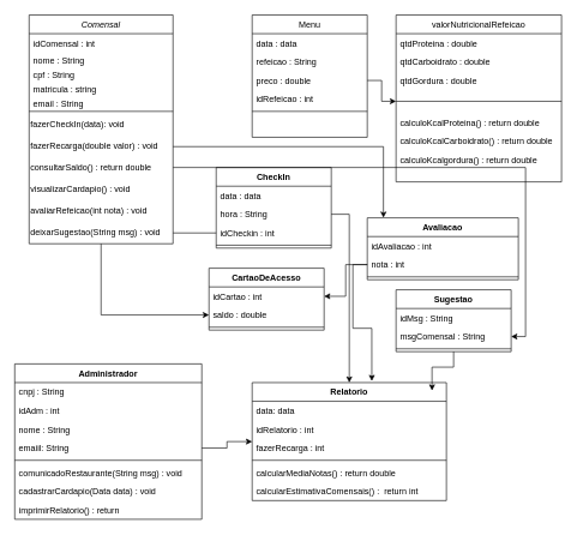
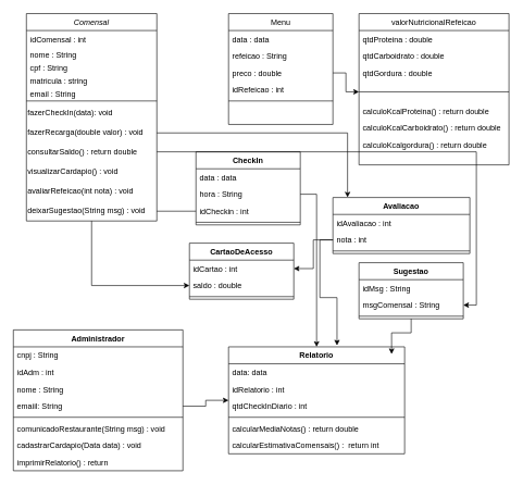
  <mxCell id="0" />
  <mxCell id="1" parent="0" />
  <mxCell id="2" value="Comensal" style="swimlane;fontStyle=2;align=center;verticalAlign=top;childLayout=stackLayout;horizontal=1;startSize=26;horizontalStack=0;resizeParent=1;resizeLast=0;collapsible=1;marginBottom=0;rounded=0;shadow=0;strokeWidth=1;" parent="1" vertex="1"><mxGeometry x="40" y="20" width="200" height="318" as="geometry"><mxRectangle x="90" y="100" width="160" height="26" as="alternateBounds" /></mxGeometry></mxCell>
  <mxCell id="3" value="idComensal : int" style="text;align=left;verticalAlign=top;spacingLeft=4;spacingRight=4;overflow=hidden;rotatable=0;points=[[0,0.5],[1,0.5]];portConstraint=eastwest;" parent="2" vertex="1"><mxGeometry y="26" width="200" height="24" as="geometry" /></mxCell>
  <mxCell id="4" value="nome : String&#10;&#10;" style="text;align=left;verticalAlign=top;spacingLeft=4;spacingRight=4;overflow=hidden;rotatable=0;points=[[0,0.5],[1,0.5]];portConstraint=eastwest;rounded=0;shadow=0;html=0;" parent="2" vertex="1"><mxGeometry y="50" width="200" height="20" as="geometry" /></mxCell>
  <mxCell id="5" value="cpf : String " style="text;align=left;verticalAlign=top;spacingLeft=4;spacingRight=4;overflow=hidden;rotatable=0;points=[[0,0.5],[1,0.5]];portConstraint=eastwest;rounded=0;shadow=0;html=0;" vertex="1" parent="2"><mxGeometry y="70" width="200" height="20" as="geometry" /></mxCell>
  <mxCell id="6" value="matricula : string" style="text;align=left;verticalAlign=top;spacingLeft=4;spacingRight=4;overflow=hidden;rotatable=0;points=[[0,0.5],[1,0.5]];portConstraint=eastwest;rounded=0;shadow=0;html=0;" vertex="1" parent="2"><mxGeometry y="90" width="200" height="20" as="geometry" /></mxCell>
  <mxCell id="7" value="email : String" style="text;align=left;verticalAlign=top;spacingLeft=4;spacingRight=4;overflow=hidden;rotatable=0;points=[[0,0.5],[1,0.5]];portConstraint=eastwest;rounded=0;shadow=0;html=0;" vertex="1" parent="2"><mxGeometry y="110" width="200" height="20" as="geometry" /></mxCell>
  <mxCell id="8" value="" style="line;html=1;strokeWidth=1;align=left;verticalAlign=middle;spacingTop=-1;spacingLeft=3;spacingRight=3;rotatable=0;labelPosition=right;points=[];portConstraint=eastwest;" parent="2" vertex="1"><mxGeometry y="130" width="200" height="8" as="geometry" /></mxCell>
  <mxCell id="9" value="fazerCheckIn(data): void" style="text;html=1;align=left;verticalAlign=middle;resizable=0;points=[];autosize=1;strokeColor=none;fillColor=none;" vertex="1" parent="2"><mxGeometry y="138" width="200" height="30" as="geometry" /></mxCell>
  <mxCell id="10" value="fazerRecarga(double valor) : void" style="text;html=1;align=left;verticalAlign=middle;resizable=0;points=[];autosize=1;strokeColor=none;fillColor=none;" vertex="1" parent="2"><mxGeometry y="168" width="200" height="30" as="geometry" /></mxCell>
  <mxCell id="11" value="consultarSaldo() : return double" style="text;html=1;align=left;verticalAlign=middle;resizable=0;points=[];autosize=1;strokeColor=none;fillColor=none;" vertex="1" parent="2"><mxGeometry y="198" width="200" height="30" as="geometry" /></mxCell>
  <mxCell id="12" value="visualizarCardapio() : void" style="text;html=1;align=left;verticalAlign=middle;resizable=0;points=[];autosize=1;strokeColor=none;fillColor=none;" vertex="1" parent="2"><mxGeometry y="228" width="200" height="30" as="geometry" /></mxCell>
  <mxCell id="13" value="avaliarRefeicao(int nota) : void&amp;nbsp;" style="text;html=1;align=left;verticalAlign=middle;resizable=0;points=[];autosize=1;strokeColor=none;fillColor=none;" vertex="1" parent="2"><mxGeometry y="258" width="200" height="30" as="geometry" /></mxCell>
  <mxCell id="14" value="deixarSugestao(String msg) : void" style="text;html=1;align=left;verticalAlign=middle;resizable=0;points=[];autosize=1;strokeColor=none;fillColor=none;" vertex="1" parent="2"><mxGeometry y="288" width="200" height="30" as="geometry" /></mxCell>
  <mxCell id="15" value="valorNutricionalRefeicao" style="swimlane;fontStyle=0;align=center;verticalAlign=top;childLayout=stackLayout;horizontal=1;startSize=26;horizontalStack=0;resizeParent=1;resizeLast=0;collapsible=1;marginBottom=0;rounded=0;shadow=0;strokeWidth=1;" parent="1" vertex="1"><mxGeometry x="550" y="20" width="230" height="232" as="geometry"><mxRectangle x="340" y="380" width="170" height="26" as="alternateBounds" /></mxGeometry></mxCell>
  <mxCell id="16" value="qtdProteina : double" style="text;align=left;verticalAlign=top;spacingLeft=4;spacingRight=4;overflow=hidden;rotatable=0;points=[[0,0.5],[1,0.5]];portConstraint=eastwest;" parent="15" vertex="1"><mxGeometry y="26" width="230" height="26" as="geometry" /></mxCell>
  <mxCell id="17" value="qtdCarboidrato : double" style="text;align=left;verticalAlign=top;spacingLeft=4;spacingRight=4;overflow=hidden;rotatable=0;points=[[0,0.5],[1,0.5]];portConstraint=eastwest;" vertex="1" parent="15"><mxGeometry y="52" width="230" height="26" as="geometry" /></mxCell>
  <mxCell id="18" value="qtdGordura : double" style="text;align=left;verticalAlign=top;spacingLeft=4;spacingRight=4;overflow=hidden;rotatable=0;points=[[0,0.5],[1,0.5]];portConstraint=eastwest;" vertex="1" parent="15"><mxGeometry y="78" width="230" height="26" as="geometry" /></mxCell>
  <mxCell id="19" value="" style="line;html=1;strokeWidth=1;align=left;verticalAlign=middle;spacingTop=-1;spacingLeft=3;spacingRight=3;rotatable=0;labelPosition=right;points=[];portConstraint=eastwest;" parent="15" vertex="1"><mxGeometry y="104" width="230" height="32" as="geometry" /></mxCell>
  <mxCell id="20" value="calculoKcalProteina() : return double" style="text;align=left;verticalAlign=top;spacingLeft=4;spacingRight=4;overflow=hidden;rotatable=0;points=[[0,0.5],[1,0.5]];portConstraint=eastwest;" vertex="1" parent="15"><mxGeometry y="136" width="230" height="26" as="geometry" /></mxCell>
  <mxCell id="21" value="calculoKcalCarboidrato() : return double" style="text;align=left;verticalAlign=top;spacingLeft=4;spacingRight=4;overflow=hidden;rotatable=0;points=[[0,0.5],[1,0.5]];portConstraint=eastwest;" vertex="1" parent="15"><mxGeometry y="162" width="230" height="26" as="geometry" /></mxCell>
  <mxCell id="22" value="calculoKcalgordura() : return double" style="text;align=left;verticalAlign=top;spacingLeft=4;spacingRight=4;overflow=hidden;rotatable=0;points=[[0,0.5],[1,0.5]];portConstraint=eastwest;" vertex="1" parent="15"><mxGeometry y="188" width="230" height="26" as="geometry" /></mxCell>
  <mxCell id="23" value="Menu" style="swimlane;fontStyle=0;align=center;verticalAlign=top;childLayout=stackLayout;horizontal=1;startSize=26;horizontalStack=0;resizeParent=1;resizeLast=0;collapsible=1;marginBottom=0;rounded=0;shadow=0;strokeWidth=1;" parent="1" vertex="1"><mxGeometry x="350" y="20" width="160" height="170" as="geometry"><mxRectangle x="550" y="140" width="160" height="26" as="alternateBounds" /></mxGeometry></mxCell>
  <mxCell id="24" value="data : data" style="text;align=left;verticalAlign=top;spacingLeft=4;spacingRight=4;overflow=hidden;rotatable=0;points=[[0,0.5],[1,0.5]];portConstraint=eastwest;" parent="23" vertex="1"><mxGeometry y="26" width="160" height="26" as="geometry" /></mxCell>
  <mxCell id="25" value="refeicao : String" style="text;align=left;verticalAlign=top;spacingLeft=4;spacingRight=4;overflow=hidden;rotatable=0;points=[[0,0.5],[1,0.5]];portConstraint=eastwest;rounded=0;shadow=0;html=0;" parent="23" vertex="1"><mxGeometry y="52" width="160" height="26" as="geometry" /></mxCell>
  <mxCell id="26" value="preco : double" style="text;align=left;verticalAlign=top;spacingLeft=4;spacingRight=4;overflow=hidden;rotatable=0;points=[[0,0.5],[1,0.5]];portConstraint=eastwest;rounded=0;shadow=0;html=0;" parent="23" vertex="1"><mxGeometry y="78" width="160" height="26" as="geometry" /></mxCell>
  <mxCell id="27" value="idRefeicao : int" style="text;align=left;verticalAlign=top;spacingLeft=4;spacingRight=4;overflow=hidden;rotatable=0;points=[[0,0.5],[1,0.5]];portConstraint=eastwest;rounded=0;shadow=0;html=0;" vertex="1" parent="23"><mxGeometry y="104" width="160" height="26" as="geometry" /></mxCell>
  <mxCell id="28" value="" style="line;html=1;strokeWidth=1;align=left;verticalAlign=middle;spacingTop=-1;spacingLeft=3;spacingRight=3;rotatable=0;labelPosition=right;points=[];portConstraint=eastwest;" parent="23" vertex="1"><mxGeometry y="130" width="160" height="8" as="geometry" /></mxCell>
  <mxCell id="29" value="Administrador" style="swimlane;fontStyle=1;align=center;verticalAlign=top;childLayout=stackLayout;horizontal=1;startSize=26;horizontalStack=0;resizeParent=1;resizeParentMax=0;resizeLast=0;collapsible=1;marginBottom=0;" vertex="1" parent="1"><mxGeometry x="20" y="505" width="260" height="216" as="geometry" /></mxCell>
  <mxCell id="30" value="cnpj : String" style="text;strokeColor=none;fillColor=none;align=left;verticalAlign=top;spacingLeft=4;spacingRight=4;overflow=hidden;rotatable=0;points=[[0,0.5],[1,0.5]];portConstraint=eastwest;" vertex="1" parent="29"><mxGeometry y="26" width="260" height="26" as="geometry" /></mxCell>
  <mxCell id="31" value="idAdm : int" style="text;strokeColor=none;fillColor=none;align=left;verticalAlign=top;spacingLeft=4;spacingRight=4;overflow=hidden;rotatable=0;points=[[0,0.5],[1,0.5]];portConstraint=eastwest;" vertex="1" parent="29"><mxGeometry y="52" width="260" height="26" as="geometry" /></mxCell>
  <mxCell id="32" value="nome : String" style="text;strokeColor=none;fillColor=none;align=left;verticalAlign=top;spacingLeft=4;spacingRight=4;overflow=hidden;rotatable=0;points=[[0,0.5],[1,0.5]];portConstraint=eastwest;" vertex="1" parent="29"><mxGeometry y="78" width="260" height="26" as="geometry" /></mxCell>
  <mxCell id="33" value="emaiil: String" style="text;strokeColor=none;fillColor=none;align=left;verticalAlign=top;spacingLeft=4;spacingRight=4;overflow=hidden;rotatable=0;points=[[0,0.5],[1,0.5]];portConstraint=eastwest;" vertex="1" parent="29"><mxGeometry y="104" width="260" height="26" as="geometry" /></mxCell>
  <mxCell id="34" value="" style="line;strokeWidth=1;fillColor=none;align=left;verticalAlign=middle;spacingTop=-1;spacingLeft=3;spacingRight=3;rotatable=0;labelPosition=right;points=[];portConstraint=eastwest;strokeColor=inherit;" vertex="1" parent="29"><mxGeometry y="130" width="260" height="8" as="geometry" /></mxCell>
  <mxCell id="35" value="comunicadoRestaurante(String msg) : void" style="text;strokeColor=none;fillColor=none;align=left;verticalAlign=top;spacingLeft=4;spacingRight=4;overflow=hidden;rotatable=0;points=[[0,0.5],[1,0.5]];portConstraint=eastwest;" vertex="1" parent="29"><mxGeometry y="138" width="260" height="26" as="geometry" /></mxCell>
  <mxCell id="36" value="cadastrarCardapio(Data data) : void" style="text;strokeColor=none;fillColor=none;align=left;verticalAlign=top;spacingLeft=4;spacingRight=4;overflow=hidden;rotatable=0;points=[[0,0.5],[1,0.5]];portConstraint=eastwest;" vertex="1" parent="29"><mxGeometry y="164" width="260" height="26" as="geometry" /></mxCell>
  <mxCell id="37" value="imprimirRelatorio() : return " style="text;strokeColor=none;fillColor=none;align=left;verticalAlign=top;spacingLeft=4;spacingRight=4;overflow=hidden;rotatable=0;points=[[0,0.5],[1,0.5]];portConstraint=eastwest;" vertex="1" parent="29"><mxGeometry y="190" width="260" height="26" as="geometry" /></mxCell>
  <mxCell id="38" value="CheckIn" style="swimlane;fontStyle=1;align=center;verticalAlign=top;childLayout=stackLayout;horizontal=1;startSize=26;horizontalStack=0;resizeParent=1;resizeParentMax=0;resizeLast=0;collapsible=1;marginBottom=0;" vertex="1" parent="1"><mxGeometry x="300" y="232" width="160" height="112" as="geometry" /></mxCell>
  <mxCell id="39" value="data : data" style="text;strokeColor=none;fillColor=none;align=left;verticalAlign=top;spacingLeft=4;spacingRight=4;overflow=hidden;rotatable=0;points=[[0,0.5],[1,0.5]];portConstraint=eastwest;" vertex="1" parent="38"><mxGeometry y="26" width="160" height="26" as="geometry" /></mxCell>
  <mxCell id="40" value="hora : String" style="text;strokeColor=none;fillColor=none;align=left;verticalAlign=top;spacingLeft=4;spacingRight=4;overflow=hidden;rotatable=0;points=[[0,0.5],[1,0.5]];portConstraint=eastwest;" vertex="1" parent="38"><mxGeometry y="52" width="160" height="26" as="geometry" /></mxCell>
  <mxCell id="41" value="idCheckin : int" style="text;strokeColor=none;fillColor=none;align=left;verticalAlign=top;spacingLeft=4;spacingRight=4;overflow=hidden;rotatable=0;points=[[0,0.5],[1,0.5]];portConstraint=eastwest;" vertex="1" parent="38"><mxGeometry y="78" width="160" height="26" as="geometry" /></mxCell>
  <mxCell id="42" value="" style="line;strokeWidth=1;fillColor=none;align=left;verticalAlign=middle;spacingTop=-1;spacingLeft=3;spacingRight=3;rotatable=0;labelPosition=right;points=[];portConstraint=eastwest;strokeColor=inherit;" vertex="1" parent="38"><mxGeometry y="104" width="160" height="8" as="geometry" /></mxCell>
  <mxCell id="43" value="CartaoDeAcesso" style="swimlane;fontStyle=1;align=center;verticalAlign=top;childLayout=stackLayout;horizontal=1;startSize=26;horizontalStack=0;resizeParent=1;resizeParentMax=0;resizeLast=0;collapsible=1;marginBottom=0;" vertex="1" parent="1"><mxGeometry x="290" y="372" width="160" height="86" as="geometry" /></mxCell>
  <mxCell id="44" value="idCartao : int" style="text;strokeColor=none;fillColor=none;align=left;verticalAlign=top;spacingLeft=4;spacingRight=4;overflow=hidden;rotatable=0;points=[[0,0.5],[1,0.5]];portConstraint=eastwest;" vertex="1" parent="43"><mxGeometry y="26" width="160" height="26" as="geometry" /></mxCell>
  <mxCell id="45" value="saldo : double" style="text;strokeColor=none;fillColor=none;align=left;verticalAlign=top;spacingLeft=4;spacingRight=4;overflow=hidden;rotatable=0;points=[[0,0.5],[1,0.5]];portConstraint=eastwest;" vertex="1" parent="43"><mxGeometry y="52" width="160" height="26" as="geometry" /></mxCell>
  <mxCell id="46" value="" style="line;strokeWidth=1;fillColor=none;align=left;verticalAlign=middle;spacingTop=-1;spacingLeft=3;spacingRight=3;rotatable=0;labelPosition=right;points=[];portConstraint=eastwest;strokeColor=inherit;" vertex="1" parent="43"><mxGeometry y="78" width="160" height="8" as="geometry" /></mxCell>
  <mxCell id="47" value="Relatorio" style="swimlane;fontStyle=1;align=center;verticalAlign=top;childLayout=stackLayout;horizontal=1;startSize=26;horizontalStack=0;resizeParent=1;resizeParentMax=0;resizeLast=0;collapsible=1;marginBottom=0;" vertex="1" parent="1"><mxGeometry x="350" y="531" width="270" height="164" as="geometry" /></mxCell>
  <mxCell id="48" value="data: data&#10;" style="text;strokeColor=none;fillColor=none;align=left;verticalAlign=top;spacingLeft=4;spacingRight=4;overflow=hidden;rotatable=0;points=[[0,0.5],[1,0.5]];portConstraint=eastwest;" vertex="1" parent="47"><mxGeometry y="26" width="270" height="26" as="geometry" /></mxCell>
  <mxCell id="49" value="idRelatorio : int" style="text;strokeColor=none;fillColor=none;align=left;verticalAlign=top;spacingLeft=4;spacingRight=4;overflow=hidden;rotatable=0;points=[[0,0.5],[1,0.5]];portConstraint=eastwest;" vertex="1" parent="47"><mxGeometry y="52" width="270" height="26" as="geometry" /></mxCell>
- <mxCell id="50" value="fazerRecarga : int" style="text;strokeColor=none;fillColor=none;align=left;verticalAlign=top;spacingLeft=4;spacingRight=4;overflow=hidden;rotatable=0;points=[[0,0.5],[1,0.5]];portConstraint=eastwest;" vertex="1" parent="47"><mxGeometry y="78" width="270" height="26" as="geometry" /></mxCell>
+ <mxCell id="50" value="qtdCheckInDiario : int" style="text;strokeColor=none;fillColor=none;align=left;verticalAlign=top;spacingLeft=4;spacingRight=4;overflow=hidden;rotatable=0;points=[[0,0.5],[1,0.5]];portConstraint=eastwest;" vertex="1" parent="47"><mxGeometry y="78" width="270" height="26" as="geometry" /></mxCell>
  <mxCell id="51" value="" style="line;strokeWidth=1;fillColor=none;align=left;verticalAlign=middle;spacingTop=-1;spacingLeft=3;spacingRight=3;rotatable=0;labelPosition=right;points=[];portConstraint=eastwest;strokeColor=inherit;" vertex="1" parent="47"><mxGeometry y="104" width="270" height="8" as="geometry" /></mxCell>
  <mxCell id="52" value="calcularMediaNotas() : return double" style="text;strokeColor=none;fillColor=none;align=left;verticalAlign=top;spacingLeft=4;spacingRight=4;overflow=hidden;rotatable=0;points=[[0,0.5],[1,0.5]];portConstraint=eastwest;" vertex="1" parent="47"><mxGeometry y="112" width="270" height="26" as="geometry" /></mxCell>
  <mxCell id="53" value="calcularEstimativaComensais() :  return int" style="text;strokeColor=none;fillColor=none;align=left;verticalAlign=top;spacingLeft=4;spacingRight=4;overflow=hidden;rotatable=0;points=[[0,0.5],[1,0.5]];portConstraint=eastwest;" vertex="1" parent="47"><mxGeometry y="138" width="270" height="26" as="geometry" /></mxCell>
  <mxCell id="54" value="Avaliacao" style="swimlane;fontStyle=1;align=center;verticalAlign=top;childLayout=stackLayout;horizontal=1;startSize=26;horizontalStack=0;resizeParent=1;resizeParentMax=0;resizeLast=0;collapsible=1;marginBottom=0;" vertex="1" parent="1"><mxGeometry x="510" y="302" width="210" height="86" as="geometry" /></mxCell>
  <mxCell id="55" value="idAvaliacao : int" style="text;strokeColor=none;fillColor=none;align=left;verticalAlign=top;spacingLeft=4;spacingRight=4;overflow=hidden;rotatable=0;points=[[0,0.5],[1,0.5]];portConstraint=eastwest;" vertex="1" parent="54"><mxGeometry y="26" width="210" height="26" as="geometry" /></mxCell>
  <mxCell id="56" value="nota : int" style="text;strokeColor=none;fillColor=none;align=left;verticalAlign=top;spacingLeft=4;spacingRight=4;overflow=hidden;rotatable=0;points=[[0,0.5],[1,0.5]];portConstraint=eastwest;" vertex="1" parent="54"><mxGeometry y="52" width="210" height="26" as="geometry" /></mxCell>
  <mxCell id="57" value="" style="line;strokeWidth=1;fillColor=none;align=left;verticalAlign=middle;spacingTop=-1;spacingLeft=3;spacingRight=3;rotatable=0;labelPosition=right;points=[];portConstraint=eastwest;strokeColor=inherit;" vertex="1" parent="54"><mxGeometry y="78" width="210" height="8" as="geometry" /></mxCell>
  <mxCell id="58" style="edgeStyle=orthogonalEdgeStyle;rounded=0;orthogonalLoop=1;jettySize=auto;html=1;entryX=0.926;entryY=0.067;entryDx=0;entryDy=0;entryPerimeter=0;" edge="1" parent="1" source="59" target="47"><mxGeometry relative="1" as="geometry" /></mxCell>
  <mxCell id="59" value="Sugestao" style="swimlane;fontStyle=1;align=center;verticalAlign=top;childLayout=stackLayout;horizontal=1;startSize=26;horizontalStack=0;resizeParent=1;resizeParentMax=0;resizeLast=0;collapsible=1;marginBottom=0;" vertex="1" parent="1"><mxGeometry x="550" y="402" width="160" height="86" as="geometry" /></mxCell>
  <mxCell id="60" value="idMsg : String" style="text;strokeColor=none;fillColor=none;align=left;verticalAlign=top;spacingLeft=4;spacingRight=4;overflow=hidden;rotatable=0;points=[[0,0.5],[1,0.5]];portConstraint=eastwest;" vertex="1" parent="59"><mxGeometry y="26" width="160" height="26" as="geometry" /></mxCell>
  <mxCell id="61" value="msgComensal : String" style="text;strokeColor=none;fillColor=none;align=left;verticalAlign=top;spacingLeft=4;spacingRight=4;overflow=hidden;rotatable=0;points=[[0,0.5],[1,0.5]];portConstraint=eastwest;" vertex="1" parent="59"><mxGeometry y="52" width="160" height="26" as="geometry" /></mxCell>
  <mxCell id="62" value="" style="line;strokeWidth=1;fillColor=none;align=left;verticalAlign=middle;spacingTop=-1;spacingLeft=3;spacingRight=3;rotatable=0;labelPosition=right;points=[];portConstraint=eastwest;strokeColor=inherit;" vertex="1" parent="59"><mxGeometry y="78" width="160" height="8" as="geometry" /></mxCell>
  <mxCell id="63" style="edgeStyle=orthogonalEdgeStyle;rounded=0;orthogonalLoop=1;jettySize=auto;html=1;entryX=0;entryY=0.5;entryDx=0;entryDy=0;endArrow=none;" edge="1" parent="1" source="14" target="41"><mxGeometry relative="1" as="geometry" /></mxCell>
  <mxCell id="64" style="edgeStyle=orthogonalEdgeStyle;rounded=0;orthogonalLoop=1;jettySize=auto;html=1;entryX=0.5;entryY=0;entryDx=0;entryDy=0;" edge="1" parent="1" source="40" target="47"><mxGeometry relative="1" as="geometry" /></mxCell>
  <mxCell id="65" style="edgeStyle=orthogonalEdgeStyle;rounded=0;orthogonalLoop=1;jettySize=auto;html=1;" edge="1" parent="1" source="14" target="45"><mxGeometry relative="1" as="geometry" /></mxCell>
  <mxCell id="66" style="edgeStyle=orthogonalEdgeStyle;rounded=0;orthogonalLoop=1;jettySize=auto;html=1;entryX=0.107;entryY=-0.002;entryDx=0;entryDy=0;entryPerimeter=0;" edge="1" parent="1" source="10" target="54"><mxGeometry relative="1" as="geometry" /></mxCell>
  <mxCell id="67" style="edgeStyle=orthogonalEdgeStyle;rounded=0;orthogonalLoop=1;jettySize=auto;html=1;exitX=1;exitY=0.5;exitDx=0;exitDy=0;" edge="1" parent="1" source="33" target="47"><mxGeometry relative="1" as="geometry" /></mxCell>
  <mxCell id="68" value="" style="edgeStyle=orthogonalEdgeStyle;rounded=0;orthogonalLoop=1;jettySize=auto;html=1;" edge="1" parent="1" source="26" target="19"><mxGeometry relative="1" as="geometry" /></mxCell>
  <mxCell id="69" style="edgeStyle=orthogonalEdgeStyle;rounded=0;orthogonalLoop=1;jettySize=auto;html=1;entryX=0.616;entryY=-0.013;entryDx=0;entryDy=0;entryPerimeter=0;" edge="1" parent="1" source="56" target="47"><mxGeometry relative="1" as="geometry" /></mxCell>
  <mxCell id="70" value="" style="edgeStyle=orthogonalEdgeStyle;rounded=0;orthogonalLoop=1;jettySize=auto;html=1;" edge="1" parent="1" source="56" target="44"><mxGeometry relative="1" as="geometry" /></mxCell>
  <mxCell id="71" style="edgeStyle=orthogonalEdgeStyle;rounded=0;orthogonalLoop=1;jettySize=auto;html=1;entryX=1;entryY=0.5;entryDx=0;entryDy=0;" edge="1" parent="1" source="11" target="61"><mxGeometry relative="1" as="geometry"><Array as="points"><mxPoint x="730" y="232" /><mxPoint x="730" y="467" /></Array></mxGeometry></mxCell>
